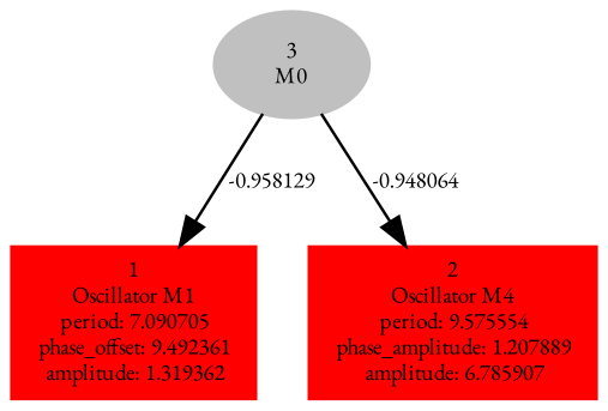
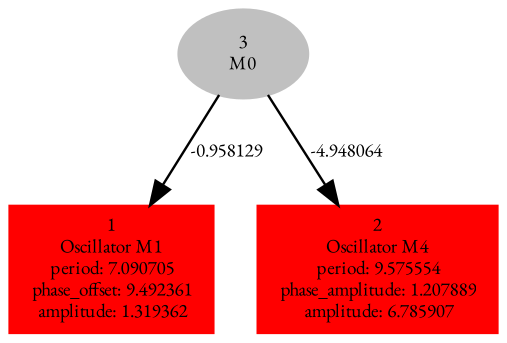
  digraph {
    fontname="EB Garamond"
    forcelabels=true
    node [color=red fontname="EB Garamond" fontsize=8 shape=box style=filled]
    edge [fontname="EB Garamond" fontsize=8]
    n1 [label=<1<BR />Oscillator M1<BR /> period: 7.090705<BR /> phase_offset: 9.492361<BR /> amplitude: 1.319362>]
    n2 [label=<2<BR />Oscillator M4<BR /> period: 9.575554<BR /> phase_amplitude: 1.207889<BR /> amplitude: 6.785907>]
    n3 [color=grey label=<3<BR/>M0> shape=""]
    n3 -> n1 [label="-0.958129 "]
-   n3 -> n2 [label="-0.948064 "]
+   n3 -> n2 [label="-4.948064 "]
  }
